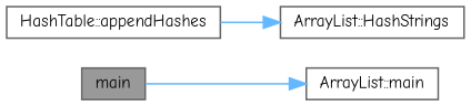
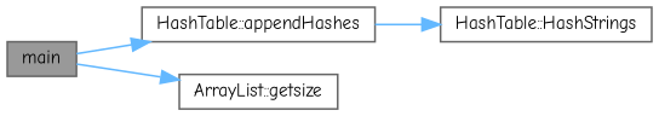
  digraph {
    fontname="Comic Neue"
    rankdir=LR
    node [color=grey40 fillcolor=white fontname="Comic Neue" fontsize=10 shape=box style=filled]
    edge [color=steelblue1 fontname="Comic Neue" fontsize=10 labelfontname=Helvetica labelfontsize=10 style=solid]
    n1 [color=gray40 fillcolor=grey60 fontcolor=black height=0.2 label=main width=0.4]
    n2 [height=0.2 label="HashTable::appendHashes" width=0.4]
-   n3 [height=0.2 label="ArrayList::main" width=0.4]
-   n4 [height=0.2 label="ArrayList::HashStrings" width=0.4]
+   n3 [height=0.2 label="ArrayList::getsize" width=0.4]
+   n4 [height=0.2 label="HashTable::HashStrings" width=0.4]
+   n1 -> n2
    n1 -> n3
    n2 -> n4
  }
